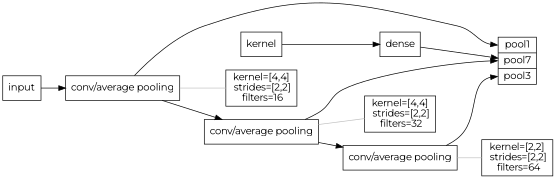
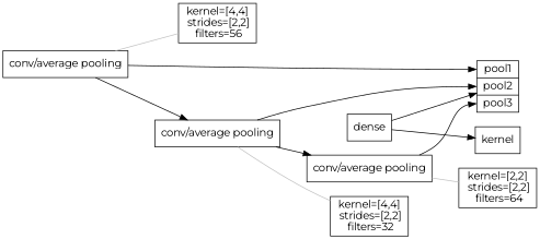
  digraph {
    fontname=Montserrat
    rankdir=LR
    node [fontname=Montserrat shape=record]
    edge [fontname=Montserrat]
    n1 [label="conv/average pooling"]
-   n2 [label="kernel=[4,4]\n strides=[2,2]\n filters=16"]
+   n2 [label="kernel=[4,4]\n strides=[2,2]\n filters=56"]
    n3 [label="conv/average pooling"]
    n4 [label="kernel=[4,4]\n strides=[2,2]\n filters=32"]
    n5 [label="conv/average pooling"]
    n6 [label="kernel=[2,2]\n strides=[2,2]\n filters=64"]
-   n7 [label="{  { <f0> pool1 | <f1> pool7 | <f2> pool3 }  } "]
+   n7 [label="{  { <f0> pool1 | <f1> pool2 | <f2> pool3 }  } "]
    dense
    n9 [label=kernel]
-   input
    subgraph sub_1 {
      n1
      n2
      n3
      n4
      n5
      n6
    }
    subgraph sub_2 {
      label="Subgraph B"
      n7
      dense
      n9
    }
    n1 -> n2 [color=gray dir=none]
    n1 -> n3
    n1 -> n7 [headport=f0]
    n3 -> n4 [color=gray dir=none]
    n3 -> n5
    n3 -> n7 [headport=f1]
    n5 -> n6 [color=gray dir=none]
    n5 -> n7 [headport=f2]
    dense -> n7
-   n9 -> dense
-   input -> n1
+   dense -> n9
  }
